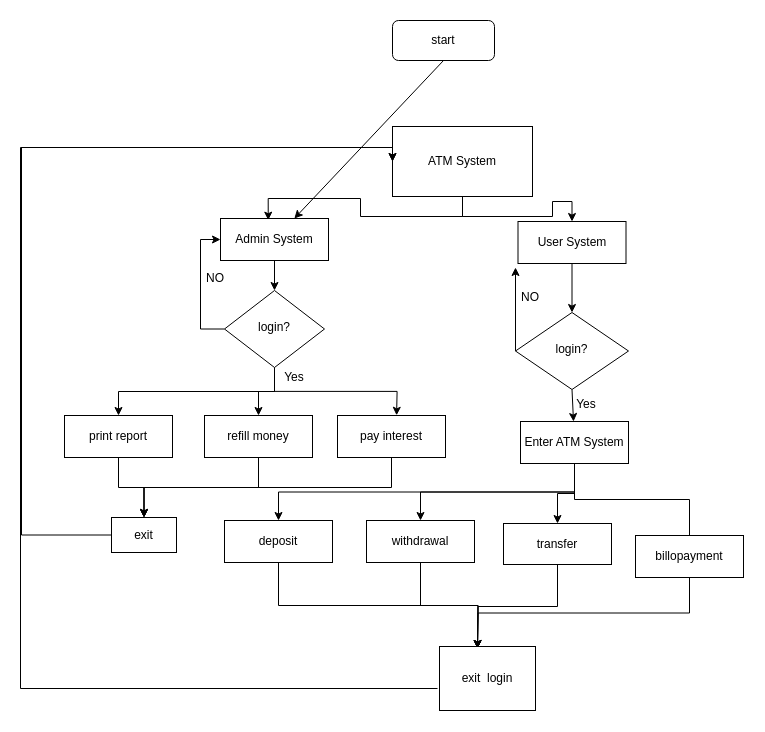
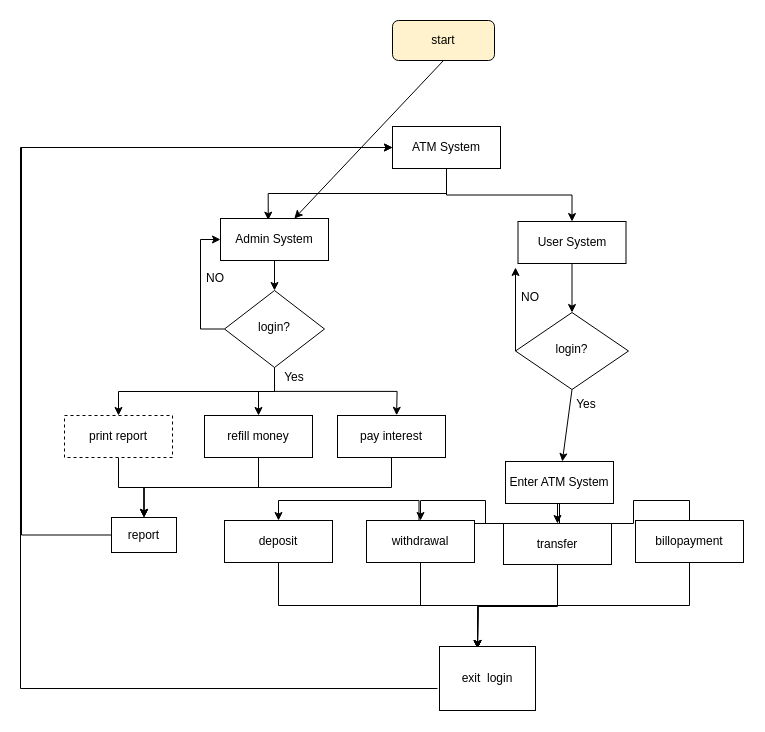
  <mxCell id="0" />
  <mxCell id="1" parent="0" />
  <mxCell id="2" style="edgeStyle=orthogonalEdgeStyle;rounded=0;orthogonalLoop=1;jettySize=auto;html=1;exitX=0.5;exitY=1;exitDx=0;exitDy=0;entryX=0.442;entryY=0.04;entryDx=0;entryDy=0;entryPerimeter=0;" edge="1" parent="1" source="4" target="8"><mxGeometry relative="1" as="geometry" /></mxCell>
  <mxCell id="3" style="edgeStyle=orthogonalEdgeStyle;rounded=0;orthogonalLoop=1;jettySize=auto;html=1;exitX=0.5;exitY=1;exitDx=0;exitDy=0;entryX=0.5;entryY=0;entryDx=0;entryDy=0;" edge="1" parent="1" source="4" target="10"><mxGeometry relative="1" as="geometry" /></mxCell>
- <mxCell id="4" value="ATM System" style="rounded=0;whiteSpace=wrap;html=1;gradientColor=none;" vertex="1" parent="1"><mxGeometry x="392" y="126" width="140" height="70" as="geometry" /></mxCell>
+ <mxCell id="4" value="ATM System" style="rounded=0;whiteSpace=wrap;html=1;gradientColor=none;" vertex="1" parent="1"><mxGeometry x="392" y="126" width="108" height="42" as="geometry" /></mxCell>
  <mxCell id="5" style="edgeStyle=none;rounded=0;orthogonalLoop=1;jettySize=auto;html=1;exitX=0.5;exitY=1;exitDx=0;exitDy=0;" edge="1" parent="1" source="6" target="8"><mxGeometry relative="1" as="geometry" /></mxCell>
- <mxCell id="6" value="start" style="rounded=1;whiteSpace=wrap;html=1;fontSize=12;glass=0;strokeWidth=1;shadow=0;" vertex="1" parent="1"><mxGeometry x="392" y="20" width="102" height="40" as="geometry" /></mxCell>
+ <mxCell id="6" value="start" style="rounded=1;whiteSpace=wrap;html=1;fontSize=12;glass=0;strokeWidth=1;shadow=0;fillColor=#fff2cc;" vertex="1" parent="1"><mxGeometry x="392" y="20" width="102" height="40" as="geometry" /></mxCell>
  <mxCell id="7" style="edgeStyle=orthogonalEdgeStyle;rounded=0;orthogonalLoop=1;jettySize=auto;html=1;exitX=0.5;exitY=1;exitDx=0;exitDy=0;" edge="1" parent="1" source="8" target="35"><mxGeometry relative="1" as="geometry" /></mxCell>
  <mxCell id="8" value="Admin System" style="rounded=0;whiteSpace=wrap;html=1;gradientColor=none;" vertex="1" parent="1"><mxGeometry x="220" y="218" width="108" height="42" as="geometry" /></mxCell>
  <mxCell id="9" style="rounded=0;orthogonalLoop=1;jettySize=auto;html=1;exitX=0.5;exitY=1;exitDx=0;exitDy=0;" edge="1" parent="1" source="10" target="13"><mxGeometry relative="1" as="geometry" /></mxCell>
  <mxCell id="10" value="User System" style="rounded=0;whiteSpace=wrap;html=1;gradientColor=none;" vertex="1" parent="1"><mxGeometry x="517.5" y="221" width="108" height="42" as="geometry" /></mxCell>
  <mxCell id="11" style="edgeStyle=none;rounded=0;orthogonalLoop=1;jettySize=auto;html=1;exitX=0.5;exitY=1;exitDx=0;exitDy=0;" edge="1" parent="1" source="13" target="18"><mxGeometry relative="1" as="geometry" /></mxCell>
  <mxCell id="12" style="edgeStyle=none;rounded=0;orthogonalLoop=1;jettySize=auto;html=1;exitX=0;exitY=0.5;exitDx=0;exitDy=0;" edge="1" parent="1" source="13"><mxGeometry relative="1" as="geometry"><mxPoint x="515" y="267" as="targetPoint" /></mxGeometry></mxCell>
  <mxCell id="13" value="login?" style="rhombus;whiteSpace=wrap;html=1;shadow=0;fontFamily=Helvetica;fontSize=12;align=center;strokeWidth=1;spacing=6;spacingTop=-4;" vertex="1" parent="1"><mxGeometry x="515" y="312" width="113" height="77" as="geometry" /></mxCell>
  <mxCell id="14" style="edgeStyle=orthogonalEdgeStyle;rounded=0;orthogonalLoop=1;jettySize=auto;html=1;exitX=0.5;exitY=1;exitDx=0;exitDy=0;" edge="1" parent="1" source="18" target="24"><mxGeometry relative="1" as="geometry" /></mxCell>
  <mxCell id="15" style="edgeStyle=orthogonalEdgeStyle;rounded=0;orthogonalLoop=1;jettySize=auto;html=1;exitX=0.5;exitY=1;exitDx=0;exitDy=0;" edge="1" parent="1" source="18" target="26"><mxGeometry relative="1" as="geometry" /></mxCell>
  <mxCell id="16" style="edgeStyle=orthogonalEdgeStyle;rounded=0;orthogonalLoop=1;jettySize=auto;html=1;exitX=0.5;exitY=1;exitDx=0;exitDy=0;entryX=0.5;entryY=0;entryDx=0;entryDy=0;" edge="1" parent="1" source="18" target="28"><mxGeometry relative="1" as="geometry" /></mxCell>
  <mxCell id="17" style="edgeStyle=orthogonalEdgeStyle;rounded=0;orthogonalLoop=1;jettySize=auto;html=1;exitX=0.5;exitY=1;exitDx=0;exitDy=0;entryX=0.5;entryY=0;entryDx=0;entryDy=0;endArrow=none;" edge="1" parent="1" source="18" target="22"><mxGeometry relative="1" as="geometry" /></mxCell>
- <mxCell id="18" value="Enter ATM System" style="rounded=0;whiteSpace=wrap;html=1;gradientColor=none;" vertex="1" parent="1"><mxGeometry x="520" y="421" width="108" height="42" as="geometry" /></mxCell>
+ <mxCell id="18" value="Enter ATM System" style="rounded=0;whiteSpace=wrap;html=1;gradientColor=none;" vertex="1" parent="1"><mxGeometry x="505" y="461" width="108" height="42" as="geometry" /></mxCell>
  <mxCell id="19" value="Yes" style="text;html=1;strokeColor=none;fillColor=none;align=center;verticalAlign=middle;whiteSpace=wrap;rounded=0;" vertex="1" parent="1"><mxGeometry x="556" y="389" width="60" height="30" as="geometry" /></mxCell>
  <mxCell id="20" value="NO" style="text;html=1;strokeColor=none;fillColor=none;align=center;verticalAlign=middle;whiteSpace=wrap;rounded=0;" vertex="1" parent="1"><mxGeometry x="500" y="282" width="60" height="30" as="geometry" /></mxCell>
  <mxCell id="21" style="edgeStyle=orthogonalEdgeStyle;rounded=0;orthogonalLoop=1;jettySize=auto;html=1;exitX=0.5;exitY=1;exitDx=0;exitDy=0;entryX=0.5;entryY=0;entryDx=0;entryDy=0;" edge="1" parent="1" source="22"><mxGeometry relative="1" as="geometry"><mxPoint x="477" y="648" as="targetPoint" /></mxGeometry></mxCell>
- <mxCell id="22" value="billopayment" style="rounded=0;whiteSpace=wrap;html=1;gradientColor=none;" vertex="1" parent="1"><mxGeometry x="635" y="535" width="108" height="42" as="geometry" /></mxCell>
+ <mxCell id="22" value="billopayment" style="rounded=0;whiteSpace=wrap;html=1;gradientColor=none;" vertex="1" parent="1"><mxGeometry x="635" y="520" width="108" height="42" as="geometry" /></mxCell>
  <mxCell id="23" style="edgeStyle=orthogonalEdgeStyle;rounded=0;orthogonalLoop=1;jettySize=auto;html=1;exitX=0.5;exitY=1;exitDx=0;exitDy=0;" edge="1" parent="1" source="24"><mxGeometry relative="1" as="geometry"><mxPoint x="477" y="648" as="targetPoint" /></mxGeometry></mxCell>
  <mxCell id="24" value="deposit" style="rounded=0;whiteSpace=wrap;html=1;gradientColor=none;" vertex="1" parent="1"><mxGeometry x="224" y="520" width="108" height="42" as="geometry" /></mxCell>
  <mxCell id="25" style="edgeStyle=orthogonalEdgeStyle;rounded=0;orthogonalLoop=1;jettySize=auto;html=1;exitX=0.5;exitY=1;exitDx=0;exitDy=0;entryX=0.5;entryY=0;entryDx=0;entryDy=0;" edge="1" parent="1" source="26"><mxGeometry relative="1" as="geometry"><mxPoint x="477" y="648" as="targetPoint" /></mxGeometry></mxCell>
  <mxCell id="26" value="withdrawal" style="rounded=0;whiteSpace=wrap;html=1;gradientColor=none;" vertex="1" parent="1"><mxGeometry x="366" y="520" width="108" height="42" as="geometry" /></mxCell>
  <mxCell id="27" style="edgeStyle=orthogonalEdgeStyle;rounded=0;orthogonalLoop=1;jettySize=auto;html=1;exitX=0.5;exitY=1;exitDx=0;exitDy=0;entryX=0.5;entryY=0;entryDx=0;entryDy=0;" edge="1" parent="1" source="28"><mxGeometry relative="1" as="geometry"><mxPoint x="477" y="648" as="targetPoint" /></mxGeometry></mxCell>
  <mxCell id="28" value="transfer" style="rounded=0;whiteSpace=wrap;html=1;gradientColor=none;" vertex="1" parent="1"><mxGeometry x="503" y="523" width="108" height="41" as="geometry" /></mxCell>
  <mxCell id="29" style="edgeStyle=orthogonalEdgeStyle;rounded=0;orthogonalLoop=1;jettySize=auto;html=1;exitX=0;exitY=0.5;exitDx=0;exitDy=0;entryX=0;entryY=0.5;entryDx=0;entryDy=0;" edge="1" parent="1" target="4"><mxGeometry relative="1" as="geometry"><mxPoint x="437" y="688" as="sourcePoint" /><Array as="points"><mxPoint x="20" y="688" /><mxPoint x="20" y="147" /></Array></mxGeometry></mxCell>
  <mxCell id="30" value="exit&amp;nbsp; login" style="rounded=0;whiteSpace=wrap;html=1;gradientColor=none;" vertex="1" parent="1"><mxGeometry x="439" y="646" width="96" height="64" as="geometry" /></mxCell>
  <mxCell id="31" style="edgeStyle=orthogonalEdgeStyle;rounded=0;orthogonalLoop=1;jettySize=auto;html=1;exitX=0;exitY=0.5;exitDx=0;exitDy=0;entryX=0;entryY=0.5;entryDx=0;entryDy=0;" edge="1" parent="1" source="35" target="8"><mxGeometry relative="1" as="geometry" /></mxCell>
  <mxCell id="32" style="edgeStyle=orthogonalEdgeStyle;rounded=0;orthogonalLoop=1;jettySize=auto;html=1;exitX=0.5;exitY=1;exitDx=0;exitDy=0;" edge="1" parent="1" source="35" target="39"><mxGeometry relative="1" as="geometry" /></mxCell>
  <mxCell id="33" style="edgeStyle=orthogonalEdgeStyle;rounded=0;orthogonalLoop=1;jettySize=auto;html=1;exitX=0.5;exitY=1;exitDx=0;exitDy=0;" edge="1" parent="1" source="35" target="37"><mxGeometry relative="1" as="geometry" /></mxCell>
  <mxCell id="34" style="edgeStyle=orthogonalEdgeStyle;rounded=0;orthogonalLoop=1;jettySize=auto;html=1;exitX=0.5;exitY=1;exitDx=0;exitDy=0;" edge="1" parent="1" source="35"><mxGeometry relative="1" as="geometry"><mxPoint x="396.099" y="414.8" as="targetPoint" /></mxGeometry></mxCell>
  <mxCell id="35" value="login?" style="rhombus;whiteSpace=wrap;html=1;shadow=0;fontFamily=Helvetica;fontSize=12;align=center;strokeWidth=1;spacing=6;spacingTop=-4;" vertex="1" parent="1"><mxGeometry x="224" y="290" width="100" height="77" as="geometry" /></mxCell>
  <mxCell id="36" style="edgeStyle=orthogonalEdgeStyle;rounded=0;orthogonalLoop=1;jettySize=auto;html=1;exitX=0.5;exitY=1;exitDx=0;exitDy=0;entryX=0.5;entryY=0;entryDx=0;entryDy=0;" edge="1" parent="1" source="37" target="45"><mxGeometry relative="1" as="geometry" /></mxCell>
- <mxCell id="37" value="print report" style="rounded=0;whiteSpace=wrap;html=1;gradientColor=none;" vertex="1" parent="1"><mxGeometry x="64" y="415" width="108" height="42" as="geometry" /></mxCell>
+ <mxCell id="37" value="print report" style="rounded=0;whiteSpace=wrap;html=1;gradientColor=none;dashed=1;" vertex="1" parent="1"><mxGeometry x="64" y="415" width="108" height="42" as="geometry" /></mxCell>
  <mxCell id="38" style="edgeStyle=orthogonalEdgeStyle;rounded=0;orthogonalLoop=1;jettySize=auto;html=1;exitX=0.5;exitY=1;exitDx=0;exitDy=0;entryX=0.5;entryY=0;entryDx=0;entryDy=0;" edge="1" parent="1" source="39" target="45"><mxGeometry relative="1" as="geometry" /></mxCell>
  <mxCell id="39" value="refill money" style="rounded=0;whiteSpace=wrap;html=1;gradientColor=none;" vertex="1" parent="1"><mxGeometry x="204" y="415" width="108" height="42" as="geometry" /></mxCell>
  <mxCell id="40" style="edgeStyle=orthogonalEdgeStyle;rounded=0;orthogonalLoop=1;jettySize=auto;html=1;exitX=0.5;exitY=1;exitDx=0;exitDy=0;entryX=0.5;entryY=0;entryDx=0;entryDy=0;" edge="1" parent="1" source="41" target="45"><mxGeometry relative="1" as="geometry" /></mxCell>
  <mxCell id="41" value="pay interest" style="rounded=0;whiteSpace=wrap;html=1;gradientColor=none;" vertex="1" parent="1"><mxGeometry x="337" y="415" width="108" height="42" as="geometry" /></mxCell>
  <mxCell id="42" value="Yes" style="text;html=1;strokeColor=none;fillColor=none;align=center;verticalAlign=middle;whiteSpace=wrap;rounded=0;" vertex="1" parent="1"><mxGeometry x="264" y="362" width="60" height="30" as="geometry" /></mxCell>
  <mxCell id="43" value="NO" style="text;html=1;strokeColor=none;fillColor=none;align=center;verticalAlign=middle;whiteSpace=wrap;rounded=0;" vertex="1" parent="1"><mxGeometry x="185" y="263" width="60" height="30" as="geometry" /></mxCell>
  <mxCell id="44" style="edgeStyle=orthogonalEdgeStyle;rounded=0;orthogonalLoop=1;jettySize=auto;html=1;exitX=0;exitY=0.5;exitDx=0;exitDy=0;entryX=0;entryY=0.5;entryDx=0;entryDy=0;" edge="1" parent="1" source="45" target="4"><mxGeometry relative="1" as="geometry"><Array as="points"><mxPoint x="21" y="534" /><mxPoint x="21" y="147" /></Array></mxGeometry></mxCell>
- <mxCell id="45" value="exit" style="rounded=0;whiteSpace=wrap;html=1;gradientColor=none;" vertex="1" parent="1"><mxGeometry x="111" y="517" width="65" height="35" as="geometry" /></mxCell>
+ <mxCell id="45" value="report" style="rounded=0;whiteSpace=wrap;html=1;gradientColor=none;" vertex="1" parent="1"><mxGeometry x="111" y="517" width="65" height="35" as="geometry" /></mxCell>
